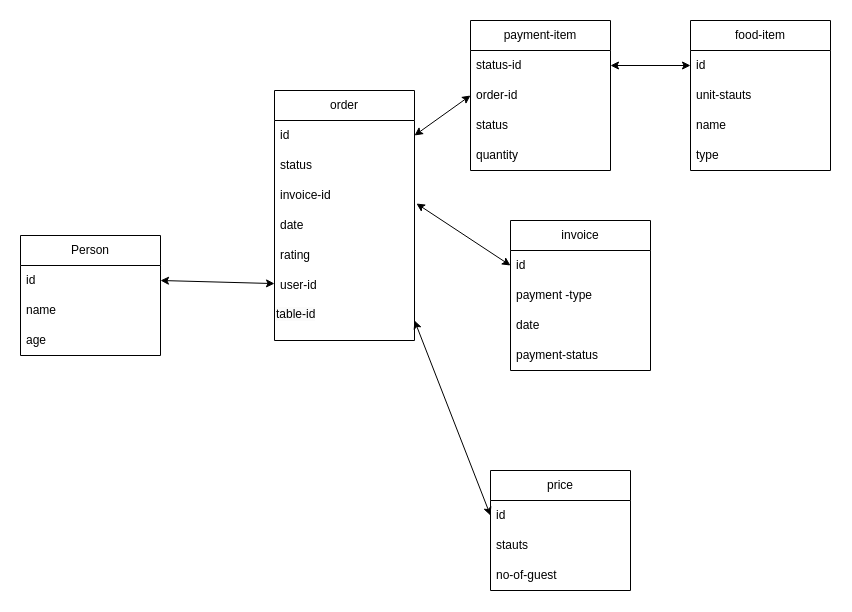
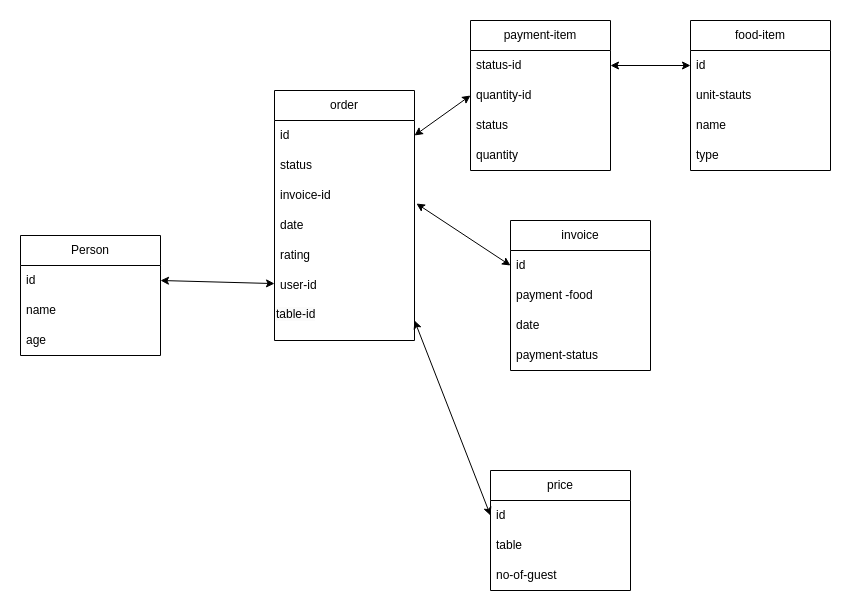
  <mxCell id="0" />
  <mxCell id="1" parent="0" />
  <mxCell id="2" value="Person" style="swimlane;fontStyle=0;childLayout=stackLayout;horizontal=1;startSize=30;horizontalStack=0;resizeParent=1;resizeParentMax=0;resizeLast=0;collapsible=1;marginBottom=0;whiteSpace=wrap;html=1;" vertex="1" parent="1"><mxGeometry x="20" y="235" width="140" height="120" as="geometry" /></mxCell>
  <mxCell id="3" value="id" style="text;strokeColor=none;fillColor=none;align=left;verticalAlign=middle;spacingLeft=4;spacingRight=4;overflow=hidden;points=[[0,0.5],[1,0.5]];portConstraint=eastwest;rotatable=0;whiteSpace=wrap;html=1;" vertex="1" parent="2"><mxGeometry y="30" width="140" height="30" as="geometry" /></mxCell>
  <mxCell id="4" value="name" style="text;strokeColor=none;fillColor=none;align=left;verticalAlign=middle;spacingLeft=4;spacingRight=4;overflow=hidden;points=[[0,0.5],[1,0.5]];portConstraint=eastwest;rotatable=0;whiteSpace=wrap;html=1;" vertex="1" parent="2"><mxGeometry y="60" width="140" height="30" as="geometry" /></mxCell>
  <mxCell id="5" value="age" style="text;strokeColor=none;fillColor=none;align=left;verticalAlign=middle;spacingLeft=4;spacingRight=4;overflow=hidden;points=[[0,0.5],[1,0.5]];portConstraint=eastwest;rotatable=0;whiteSpace=wrap;html=1;" vertex="1" parent="2"><mxGeometry y="90" width="140" height="30" as="geometry" /></mxCell>
  <mxCell id="6" value="order" style="swimlane;fontStyle=0;childLayout=stackLayout;horizontal=1;startSize=30;horizontalStack=0;resizeParent=1;resizeParentMax=0;resizeLast=0;collapsible=1;marginBottom=0;whiteSpace=wrap;html=1;" vertex="1" parent="1"><mxGeometry x="274" y="90" width="140" height="250" as="geometry" /></mxCell>
  <mxCell id="7" value="id" style="text;strokeColor=none;fillColor=none;align=left;verticalAlign=middle;spacingLeft=4;spacingRight=4;overflow=hidden;points=[[0,0.5],[1,0.5]];portConstraint=eastwest;rotatable=0;whiteSpace=wrap;html=1;" vertex="1" parent="6"><mxGeometry y="30" width="140" height="30" as="geometry" /></mxCell>
  <mxCell id="8" value="status" style="text;strokeColor=none;fillColor=none;align=left;verticalAlign=middle;spacingLeft=4;spacingRight=4;overflow=hidden;points=[[0,0.5],[1,0.5]];portConstraint=eastwest;rotatable=0;whiteSpace=wrap;html=1;" vertex="1" parent="6"><mxGeometry y="60" width="140" height="30" as="geometry" /></mxCell>
  <mxCell id="9" value="invoice-id" style="text;strokeColor=none;fillColor=none;align=left;verticalAlign=middle;spacingLeft=4;spacingRight=4;overflow=hidden;points=[[0,0.5],[1,0.5]];portConstraint=eastwest;rotatable=0;whiteSpace=wrap;html=1;" vertex="1" parent="6"><mxGeometry y="90" width="140" height="30" as="geometry" /></mxCell>
  <mxCell id="10" value="date" style="text;strokeColor=none;fillColor=none;align=left;verticalAlign=middle;spacingLeft=4;spacingRight=4;overflow=hidden;points=[[0,0.5],[1,0.5]];portConstraint=eastwest;rotatable=0;whiteSpace=wrap;html=1;" vertex="1" parent="6"><mxGeometry y="120" width="140" height="30" as="geometry" /></mxCell>
  <mxCell id="11" value="rating" style="text;strokeColor=none;fillColor=none;align=left;verticalAlign=middle;spacingLeft=4;spacingRight=4;overflow=hidden;points=[[0,0.5],[1,0.5]];portConstraint=eastwest;rotatable=0;whiteSpace=wrap;html=1;" vertex="1" parent="6"><mxGeometry y="150" width="140" height="30" as="geometry" /></mxCell>
  <mxCell id="12" value="user-id" style="text;strokeColor=none;fillColor=none;align=left;verticalAlign=middle;spacingLeft=4;spacingRight=4;overflow=hidden;points=[[0,0.5],[1,0.5]];portConstraint=eastwest;rotatable=0;whiteSpace=wrap;html=1;" vertex="1" parent="6"><mxGeometry y="180" width="140" height="30" as="geometry" /></mxCell>
  <mxCell id="13" value="&lt;span style=&quot;color: rgb(0, 0, 0); font-family: Helvetica; font-size: 12px; font-style: normal; font-variant-ligatures: normal; font-variant-caps: normal; font-weight: 400; letter-spacing: normal; orphans: 2; text-align: left; text-indent: 0px; text-transform: none; widows: 2; word-spacing: 0px; -webkit-text-stroke-width: 0px; white-space: normal; background-color: rgb(251, 251, 251); text-decoration-thickness: initial; text-decoration-style: initial; text-decoration-color: initial; display: inline !important; float: none;&quot;&gt;table-id&lt;/span&gt;" style="text;whiteSpace=wrap;html=1;" vertex="1" parent="6"><mxGeometry y="210" width="140" height="40" as="geometry" /></mxCell>
  <mxCell id="14" value="invoice" style="swimlane;fontStyle=0;childLayout=stackLayout;horizontal=1;startSize=30;horizontalStack=0;resizeParent=1;resizeParentMax=0;resizeLast=0;collapsible=1;marginBottom=0;whiteSpace=wrap;html=1;" vertex="1" parent="1"><mxGeometry x="510" y="220" width="140" height="150" as="geometry" /></mxCell>
  <mxCell id="15" value="id" style="text;strokeColor=none;fillColor=none;align=left;verticalAlign=middle;spacingLeft=4;spacingRight=4;overflow=hidden;points=[[0,0.5],[1,0.5]];portConstraint=eastwest;rotatable=0;whiteSpace=wrap;html=1;" vertex="1" parent="14"><mxGeometry y="30" width="140" height="30" as="geometry" /></mxCell>
- <mxCell id="16" value="payment -type" style="text;strokeColor=none;fillColor=none;align=left;verticalAlign=middle;spacingLeft=4;spacingRight=4;overflow=hidden;points=[[0,0.5],[1,0.5]];portConstraint=eastwest;rotatable=0;whiteSpace=wrap;html=1;" vertex="1" parent="14"><mxGeometry y="60" width="140" height="30" as="geometry" /></mxCell>
+ <mxCell id="16" value="payment -food" style="text;strokeColor=none;fillColor=none;align=left;verticalAlign=middle;spacingLeft=4;spacingRight=4;overflow=hidden;points=[[0,0.5],[1,0.5]];portConstraint=eastwest;rotatable=0;whiteSpace=wrap;html=1;" vertex="1" parent="14"><mxGeometry y="60" width="140" height="30" as="geometry" /></mxCell>
  <mxCell id="17" value="date" style="text;strokeColor=none;fillColor=none;align=left;verticalAlign=middle;spacingLeft=4;spacingRight=4;overflow=hidden;points=[[0,0.5],[1,0.5]];portConstraint=eastwest;rotatable=0;whiteSpace=wrap;html=1;" vertex="1" parent="14"><mxGeometry y="90" width="140" height="30" as="geometry" /></mxCell>
  <mxCell id="18" value="payment-status" style="text;strokeColor=none;fillColor=none;align=left;verticalAlign=middle;spacingLeft=4;spacingRight=4;overflow=hidden;points=[[0,0.5],[1,0.5]];portConstraint=eastwest;rotatable=0;whiteSpace=wrap;html=1;" vertex="1" parent="14"><mxGeometry y="120" width="140" height="30" as="geometry" /></mxCell>
  <mxCell id="19" value="payment-item" style="swimlane;fontStyle=0;childLayout=stackLayout;horizontal=1;startSize=30;horizontalStack=0;resizeParent=1;resizeParentMax=0;resizeLast=0;collapsible=1;marginBottom=0;whiteSpace=wrap;html=1;" vertex="1" parent="1"><mxGeometry x="470" y="20" width="140" height="150" as="geometry" /></mxCell>
  <mxCell id="20" value="status-id" style="text;strokeColor=none;fillColor=none;align=left;verticalAlign=middle;spacingLeft=4;spacingRight=4;overflow=hidden;points=[[0,0.5],[1,0.5]];portConstraint=eastwest;rotatable=0;whiteSpace=wrap;html=1;" vertex="1" parent="19"><mxGeometry y="30" width="140" height="30" as="geometry" /></mxCell>
- <mxCell id="21" value="order-id" style="text;strokeColor=none;fillColor=none;align=left;verticalAlign=middle;spacingLeft=4;spacingRight=4;overflow=hidden;points=[[0,0.5],[1,0.5]];portConstraint=eastwest;rotatable=0;whiteSpace=wrap;html=1;" vertex="1" parent="19"><mxGeometry y="60" width="140" height="30" as="geometry" /></mxCell>
+ <mxCell id="21" value="quantity-id" style="text;strokeColor=none;fillColor=none;align=left;verticalAlign=middle;spacingLeft=4;spacingRight=4;overflow=hidden;points=[[0,0.5],[1,0.5]];portConstraint=eastwest;rotatable=0;whiteSpace=wrap;html=1;" vertex="1" parent="19"><mxGeometry y="60" width="140" height="30" as="geometry" /></mxCell>
  <mxCell id="22" value="status" style="text;strokeColor=none;fillColor=none;align=left;verticalAlign=middle;spacingLeft=4;spacingRight=4;overflow=hidden;points=[[0,0.5],[1,0.5]];portConstraint=eastwest;rotatable=0;whiteSpace=wrap;html=1;" vertex="1" parent="19"><mxGeometry y="90" width="140" height="30" as="geometry" /></mxCell>
  <mxCell id="23" value="quantity" style="text;strokeColor=none;fillColor=none;align=left;verticalAlign=middle;spacingLeft=4;spacingRight=4;overflow=hidden;points=[[0,0.5],[1,0.5]];portConstraint=eastwest;rotatable=0;whiteSpace=wrap;html=1;" vertex="1" parent="19"><mxGeometry y="120" width="140" height="30" as="geometry" /></mxCell>
  <mxCell id="24" value="food-item" style="swimlane;fontStyle=0;childLayout=stackLayout;horizontal=1;startSize=30;horizontalStack=0;resizeParent=1;resizeParentMax=0;resizeLast=0;collapsible=1;marginBottom=0;whiteSpace=wrap;html=1;" vertex="1" parent="1"><mxGeometry x="690" y="20" width="140" height="150" as="geometry" /></mxCell>
  <mxCell id="25" value="id" style="text;strokeColor=none;fillColor=none;align=left;verticalAlign=middle;spacingLeft=4;spacingRight=4;overflow=hidden;points=[[0,0.5],[1,0.5]];portConstraint=eastwest;rotatable=0;whiteSpace=wrap;html=1;" vertex="1" parent="24"><mxGeometry y="30" width="140" height="30" as="geometry" /></mxCell>
  <mxCell id="26" value="unit-stauts" style="text;strokeColor=none;fillColor=none;align=left;verticalAlign=middle;spacingLeft=4;spacingRight=4;overflow=hidden;points=[[0,0.5],[1,0.5]];portConstraint=eastwest;rotatable=0;whiteSpace=wrap;html=1;" vertex="1" parent="24"><mxGeometry y="60" width="140" height="30" as="geometry" /></mxCell>
  <mxCell id="27" value="name" style="text;strokeColor=none;fillColor=none;align=left;verticalAlign=middle;spacingLeft=4;spacingRight=4;overflow=hidden;points=[[0,0.5],[1,0.5]];portConstraint=eastwest;rotatable=0;whiteSpace=wrap;html=1;" vertex="1" parent="24"><mxGeometry y="90" width="140" height="30" as="geometry" /></mxCell>
  <mxCell id="28" value="type" style="text;strokeColor=none;fillColor=none;align=left;verticalAlign=middle;spacingLeft=4;spacingRight=4;overflow=hidden;points=[[0,0.5],[1,0.5]];portConstraint=eastwest;rotatable=0;whiteSpace=wrap;html=1;" vertex="1" parent="24"><mxGeometry y="120" width="140" height="30" as="geometry" /></mxCell>
  <mxCell id="29" value="price" style="swimlane;fontStyle=0;childLayout=stackLayout;horizontal=1;startSize=30;horizontalStack=0;resizeParent=1;resizeParentMax=0;resizeLast=0;collapsible=1;marginBottom=0;whiteSpace=wrap;html=1;" vertex="1" parent="1"><mxGeometry x="490" y="470" width="140" height="120" as="geometry" /></mxCell>
  <mxCell id="30" value="id" style="text;strokeColor=none;fillColor=none;align=left;verticalAlign=middle;spacingLeft=4;spacingRight=4;overflow=hidden;points=[[0,0.5],[1,0.5]];portConstraint=eastwest;rotatable=0;whiteSpace=wrap;html=1;" vertex="1" parent="29"><mxGeometry y="30" width="140" height="30" as="geometry" /></mxCell>
- <mxCell id="31" value="stauts" style="text;strokeColor=none;fillColor=none;align=left;verticalAlign=middle;spacingLeft=4;spacingRight=4;overflow=hidden;points=[[0,0.5],[1,0.5]];portConstraint=eastwest;rotatable=0;whiteSpace=wrap;html=1;" vertex="1" parent="29"><mxGeometry y="60" width="140" height="30" as="geometry" /></mxCell>
+ <mxCell id="31" value="table" style="text;strokeColor=none;fillColor=none;align=left;verticalAlign=middle;spacingLeft=4;spacingRight=4;overflow=hidden;points=[[0,0.5],[1,0.5]];portConstraint=eastwest;rotatable=0;whiteSpace=wrap;html=1;" vertex="1" parent="29"><mxGeometry y="60" width="140" height="30" as="geometry" /></mxCell>
  <mxCell id="32" value="no-of-guest" style="text;strokeColor=none;fillColor=none;align=left;verticalAlign=middle;spacingLeft=4;spacingRight=4;overflow=hidden;points=[[0,0.5],[1,0.5]];portConstraint=eastwest;rotatable=0;whiteSpace=wrap;html=1;" vertex="1" parent="29"><mxGeometry y="90" width="140" height="30" as="geometry" /></mxCell>
  <mxCell id="33" value="" style="endArrow=classic;startArrow=classic;html=1;rounded=0;exitX=1.014;exitY=0.767;exitDx=0;exitDy=0;exitPerimeter=0;entryX=0;entryY=0.5;entryDx=0;entryDy=0;" edge="1" parent="1" source="9" target="15"><mxGeometry width="50" height="50" relative="1" as="geometry"><mxPoint x="320" y="300" as="sourcePoint" /><mxPoint x="460" y="120" as="targetPoint" /><Array as="points" /></mxGeometry></mxCell>
  <mxCell id="34" value="" style="endArrow=classic;startArrow=classic;html=1;rounded=0;exitX=1;exitY=0.5;exitDx=0;exitDy=0;" edge="1" parent="1" source="20" target="25"><mxGeometry width="50" height="50" relative="1" as="geometry"><mxPoint x="630" y="390" as="sourcePoint" /><mxPoint x="680" y="345" as="targetPoint" /></mxGeometry></mxCell>
  <mxCell id="35" value="" style="endArrow=classic;startArrow=classic;html=1;rounded=0;exitX=0;exitY=0.5;exitDx=0;exitDy=0;entryX=1;entryY=0.5;entryDx=0;entryDy=0;" edge="1" parent="1" source="30" target="13"><mxGeometry width="50" height="50" relative="1" as="geometry"><mxPoint x="320" y="300" as="sourcePoint" /><mxPoint x="370" y="250" as="targetPoint" /></mxGeometry></mxCell>
  <mxCell id="36" value="" style="endArrow=classic;startArrow=classic;html=1;rounded=0;exitX=1;exitY=0.5;exitDx=0;exitDy=0;" edge="1" parent="1" source="3" target="12"><mxGeometry width="50" height="50" relative="1" as="geometry"><mxPoint x="320" y="300" as="sourcePoint" /><mxPoint x="370" y="250" as="targetPoint" /></mxGeometry></mxCell>
  <mxCell id="37" value="" style="endArrow=classic;startArrow=classic;html=1;rounded=0;exitX=1;exitY=0.5;exitDx=0;exitDy=0;entryX=0;entryY=0.5;entryDx=0;entryDy=0;" edge="1" parent="1" source="7" target="21"><mxGeometry width="50" height="50" relative="1" as="geometry"><mxPoint x="430" y="140" as="sourcePoint" /><mxPoint x="480" y="90" as="targetPoint" /></mxGeometry></mxCell>
